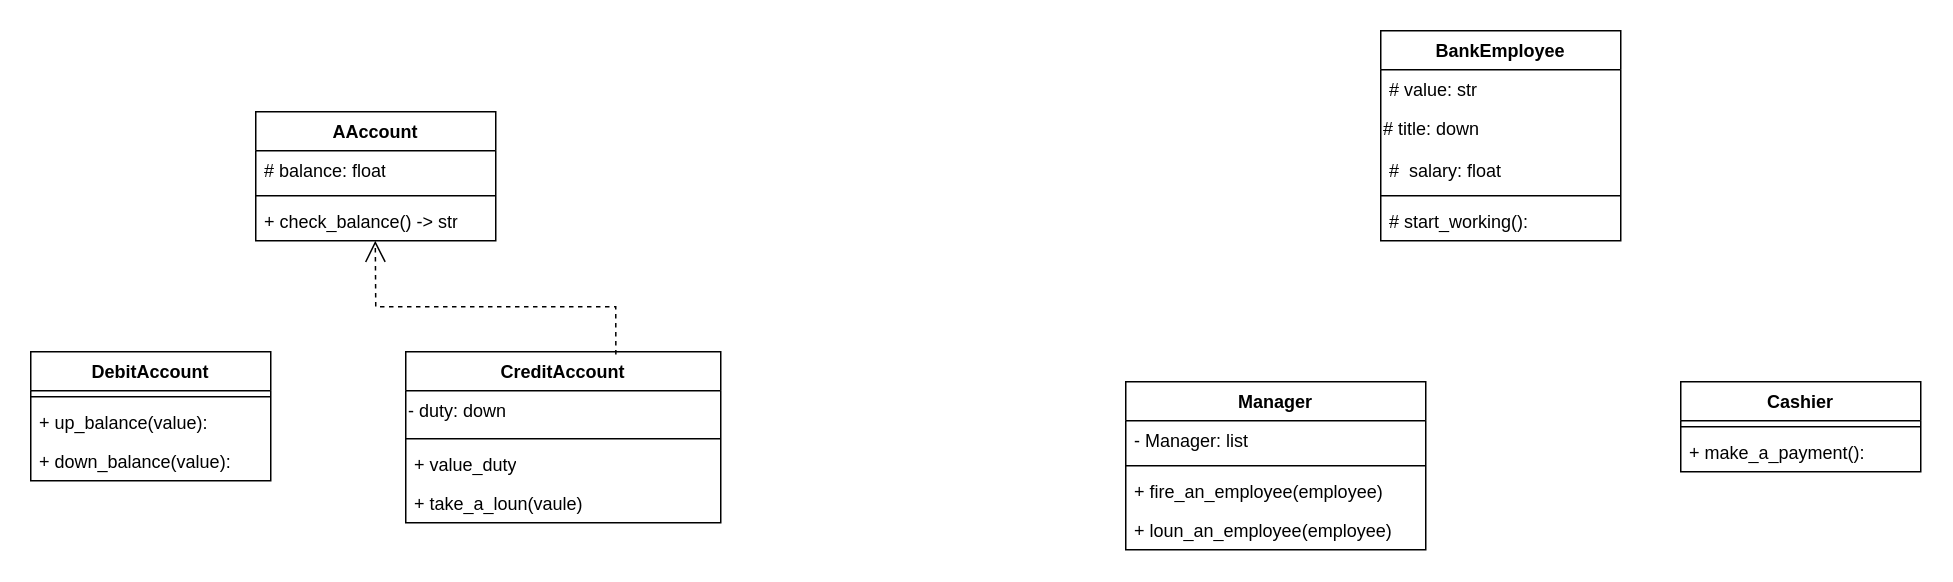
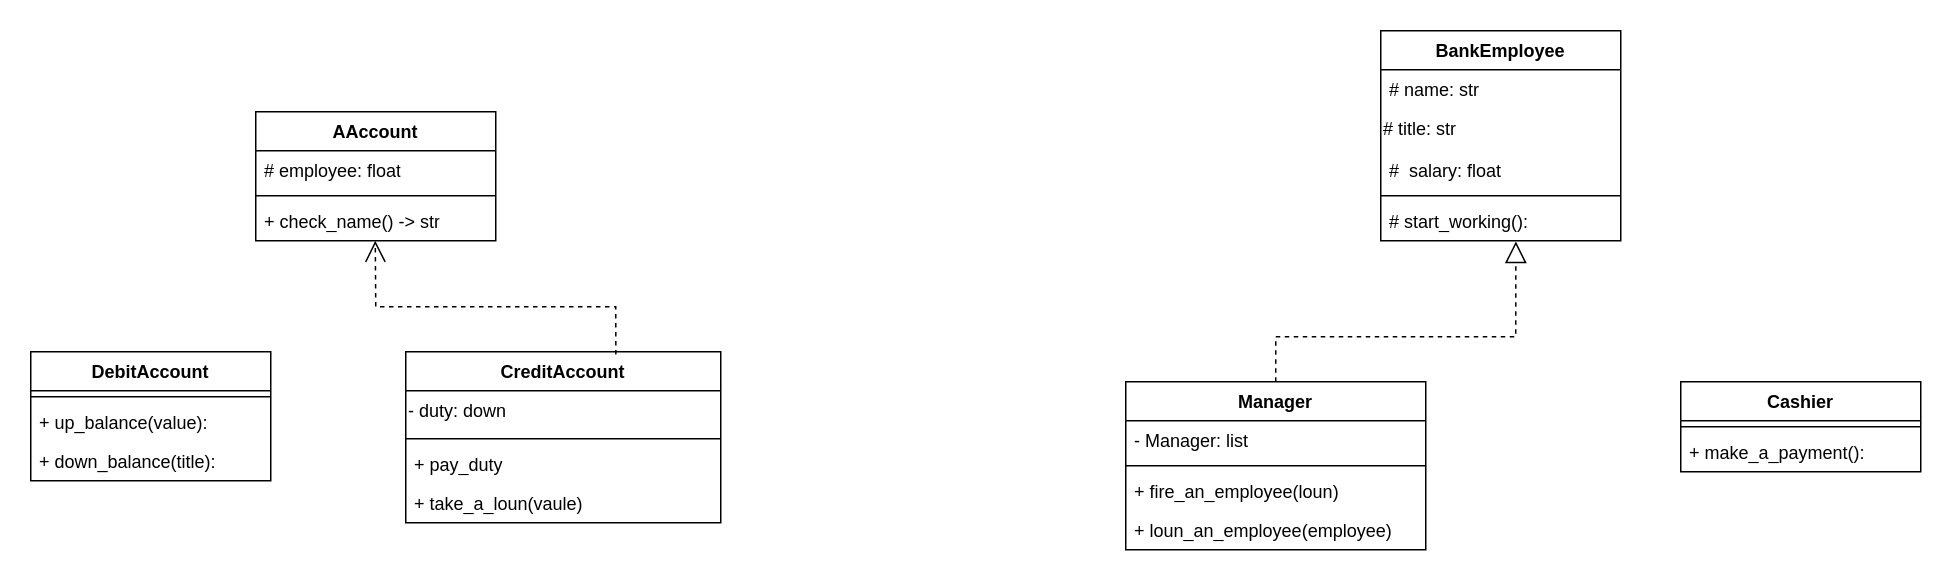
  <mxCell id="0" />
  <mxCell id="1" parent="0" />
  <mxCell id="2" value="DebitAccount" style="swimlane;fontStyle=1;align=center;verticalAlign=top;childLayout=stackLayout;horizontal=1;startSize=26;horizontalStack=0;resizeParent=1;resizeParentMax=0;resizeLast=0;collapsible=1;marginBottom=0;whiteSpace=wrap;html=1;" vertex="1" parent="1"><mxGeometry x="20" y="234" width="160" height="86" as="geometry" /></mxCell>
  <mxCell id="3" value="" style="line;strokeWidth=1;fillColor=none;align=left;verticalAlign=middle;spacingTop=-1;spacingLeft=3;spacingRight=3;rotatable=0;labelPosition=right;points=[];portConstraint=eastwest;strokeColor=inherit;" vertex="1" parent="2"><mxGeometry y="26" width="160" height="8" as="geometry" /></mxCell>
  <mxCell id="4" value="+ up_balance(value):&lt;div&gt;&lt;br&gt;&lt;/div&gt;" style="text;strokeColor=none;fillColor=none;align=left;verticalAlign=top;spacingLeft=4;spacingRight=4;overflow=hidden;rotatable=0;points=[[0,0.5],[1,0.5]];portConstraint=eastwest;whiteSpace=wrap;html=1;" vertex="1" parent="2"><mxGeometry y="34" width="160" height="26" as="geometry" /></mxCell>
- <mxCell id="5" value="+ down_balance(value):&lt;div&gt;&lt;br&gt;&lt;/div&gt;" style="text;strokeColor=none;fillColor=none;align=left;verticalAlign=top;spacingLeft=4;spacingRight=4;overflow=hidden;rotatable=0;points=[[0,0.5],[1,0.5]];portConstraint=eastwest;whiteSpace=wrap;html=1;" vertex="1" parent="2"><mxGeometry y="60" width="160" height="26" as="geometry" /></mxCell>
+ <mxCell id="5" value="+ down_balance(title):&lt;div&gt;&lt;br&gt;&lt;/div&gt;" style="text;strokeColor=none;fillColor=none;align=left;verticalAlign=top;spacingLeft=4;spacingRight=4;overflow=hidden;rotatable=0;points=[[0,0.5],[1,0.5]];portConstraint=eastwest;whiteSpace=wrap;html=1;" vertex="1" parent="2"><mxGeometry y="60" width="160" height="26" as="geometry" /></mxCell>
  <mxCell id="6" value="AAccount" style="swimlane;fontStyle=1;align=center;verticalAlign=top;childLayout=stackLayout;horizontal=1;startSize=26;horizontalStack=0;resizeParent=1;resizeParentMax=0;resizeLast=0;collapsible=1;marginBottom=0;whiteSpace=wrap;html=1;" vertex="1" parent="1"><mxGeometry x="170" y="74" width="160" height="86" as="geometry" /></mxCell>
- <mxCell id="7" value="# balance: float" style="text;strokeColor=none;fillColor=none;align=left;verticalAlign=top;spacingLeft=4;spacingRight=4;overflow=hidden;rotatable=0;points=[[0,0.5],[1,0.5]];portConstraint=eastwest;whiteSpace=wrap;html=1;" vertex="1" parent="6"><mxGeometry y="26" width="160" height="26" as="geometry" /></mxCell>
+ <mxCell id="7" value="# employee: float" style="text;strokeColor=none;fillColor=none;align=left;verticalAlign=top;spacingLeft=4;spacingRight=4;overflow=hidden;rotatable=0;points=[[0,0.5],[1,0.5]];portConstraint=eastwest;whiteSpace=wrap;html=1;" vertex="1" parent="6"><mxGeometry y="26" width="160" height="26" as="geometry" /></mxCell>
  <mxCell id="8" value="" style="line;strokeWidth=1;fillColor=none;align=left;verticalAlign=middle;spacingTop=-1;spacingLeft=3;spacingRight=3;rotatable=0;labelPosition=right;points=[];portConstraint=eastwest;strokeColor=inherit;" vertex="1" parent="6"><mxGeometry y="52" width="160" height="8" as="geometry" /></mxCell>
- <mxCell id="9" value="+ check_balance() -&amp;gt; str" style="text;strokeColor=none;fillColor=none;align=left;verticalAlign=top;spacingLeft=4;spacingRight=4;overflow=hidden;rotatable=0;points=[[0,0.5],[1,0.5]];portConstraint=eastwest;whiteSpace=wrap;html=1;" vertex="1" parent="6"><mxGeometry y="60" width="160" height="26" as="geometry" /></mxCell>
+ <mxCell id="9" value="+ check_name() -&amp;gt; str" style="text;strokeColor=none;fillColor=none;align=left;verticalAlign=top;spacingLeft=4;spacingRight=4;overflow=hidden;rotatable=0;points=[[0,0.5],[1,0.5]];portConstraint=eastwest;whiteSpace=wrap;html=1;" vertex="1" parent="6"><mxGeometry y="60" width="160" height="26" as="geometry" /></mxCell>
  <mxCell id="10" value="CreditAccount" style="swimlane;fontStyle=1;align=center;verticalAlign=top;childLayout=stackLayout;horizontal=1;startSize=26;horizontalStack=0;resizeParent=1;resizeParentMax=0;resizeLast=0;collapsible=1;marginBottom=0;whiteSpace=wrap;html=1;" vertex="1" parent="1"><mxGeometry x="270" y="234" width="210" height="114" as="geometry" /></mxCell>
  <mxCell id="11" value="- duty: down" style="text;whiteSpace=wrap;html=1;" vertex="1" parent="10"><mxGeometry y="26" width="210" height="28" as="geometry" /></mxCell>
  <mxCell id="12" value="" style="line;strokeWidth=1;fillColor=none;align=left;verticalAlign=middle;spacingTop=-1;spacingLeft=3;spacingRight=3;rotatable=0;labelPosition=right;points=[];portConstraint=eastwest;strokeColor=inherit;" vertex="1" parent="10"><mxGeometry y="54" width="210" height="8" as="geometry" /></mxCell>
- <mxCell id="13" value="+ value_duty" style="text;strokeColor=none;fillColor=none;align=left;verticalAlign=top;spacingLeft=4;spacingRight=4;overflow=hidden;rotatable=0;points=[[0,0.5],[1,0.5]];portConstraint=eastwest;whiteSpace=wrap;html=1;" vertex="1" parent="10"><mxGeometry y="62" width="210" height="26" as="geometry" /></mxCell>
+ <mxCell id="13" value="+ pay_duty" style="text;strokeColor=none;fillColor=none;align=left;verticalAlign=top;spacingLeft=4;spacingRight=4;overflow=hidden;rotatable=0;points=[[0,0.5],[1,0.5]];portConstraint=eastwest;whiteSpace=wrap;html=1;" vertex="1" parent="10"><mxGeometry y="62" width="210" height="26" as="geometry" /></mxCell>
  <mxCell id="14" value="&lt;div&gt;+ take_a_loun(vaule)&lt;/div&gt;" style="text;strokeColor=none;fillColor=none;align=left;verticalAlign=top;spacingLeft=4;spacingRight=4;overflow=hidden;rotatable=0;points=[[0,0.5],[1,0.5]];portConstraint=eastwest;whiteSpace=wrap;html=1;" vertex="1" parent="10"><mxGeometry y="88" width="210" height="26" as="geometry" /></mxCell>
  <mxCell id="15" value="BankEmployee" style="swimlane;fontStyle=1;align=center;verticalAlign=top;childLayout=stackLayout;horizontal=1;startSize=26;horizontalStack=0;resizeParent=1;resizeParentMax=0;resizeLast=0;collapsible=1;marginBottom=0;whiteSpace=wrap;html=1;" vertex="1" parent="1"><mxGeometry x="920" y="20" width="160" height="140" as="geometry" /></mxCell>
- <mxCell id="16" value="# value: str&amp;nbsp;&amp;nbsp;" style="text;strokeColor=none;fillColor=none;align=left;verticalAlign=top;spacingLeft=4;spacingRight=4;overflow=hidden;rotatable=0;points=[[0,0.5],[1,0.5]];portConstraint=eastwest;whiteSpace=wrap;html=1;" vertex="1" parent="15"><mxGeometry y="26" width="160" height="26" as="geometry" /></mxCell>
- <mxCell id="17" value="# title: down" style="text;whiteSpace=wrap;html=1;" vertex="1" parent="15"><mxGeometry y="52" width="160" height="28" as="geometry" /></mxCell>
+ <mxCell id="16" value="# name: str&amp;nbsp;&amp;nbsp;" style="text;strokeColor=none;fillColor=none;align=left;verticalAlign=top;spacingLeft=4;spacingRight=4;overflow=hidden;rotatable=0;points=[[0,0.5],[1,0.5]];portConstraint=eastwest;whiteSpace=wrap;html=1;" vertex="1" parent="15"><mxGeometry y="26" width="160" height="26" as="geometry" /></mxCell>
+ <mxCell id="17" value="# title: str" style="text;whiteSpace=wrap;html=1;" vertex="1" parent="15"><mxGeometry y="52" width="160" height="28" as="geometry" /></mxCell>
  <mxCell id="18" value="#&amp;nbsp; salary: float&lt;div&gt;&lt;br&gt;&lt;/div&gt;&lt;div&gt;&lt;br&gt;&lt;/div&gt;&lt;div&gt;&lt;br&gt;&lt;/div&gt;" style="text;strokeColor=none;fillColor=none;align=left;verticalAlign=top;spacingLeft=4;spacingRight=4;overflow=hidden;rotatable=0;points=[[0,0.5],[1,0.5]];portConstraint=eastwest;whiteSpace=wrap;html=1;" vertex="1" parent="15"><mxGeometry y="80" width="160" height="26" as="geometry" /></mxCell>
  <mxCell id="19" value="" style="line;strokeWidth=1;fillColor=none;align=left;verticalAlign=middle;spacingTop=-1;spacingLeft=3;spacingRight=3;rotatable=0;labelPosition=right;points=[];portConstraint=eastwest;strokeColor=inherit;" vertex="1" parent="15"><mxGeometry y="106" width="160" height="8" as="geometry" /></mxCell>
  <mxCell id="20" value="#&amp;nbsp;start_working():" style="text;strokeColor=none;fillColor=none;align=left;verticalAlign=top;spacingLeft=4;spacingRight=4;overflow=hidden;rotatable=0;points=[[0,0.5],[1,0.5]];portConstraint=eastwest;whiteSpace=wrap;html=1;" vertex="1" parent="15"><mxGeometry y="114" width="160" height="26" as="geometry" /></mxCell>
  <mxCell id="21" value="" style="endArrow=open;dashed=1;endFill=0;endSize=12;html=1;rounded=0;exitX=0.667;exitY=0.016;exitDx=0;exitDy=0;exitPerimeter=0;entryX=0.498;entryY=1.001;entryDx=0;entryDy=0;entryPerimeter=0;" edge="1" parent="1" source="10" target="9"><mxGeometry width="160" relative="1" as="geometry"><mxPoint x="410" y="234" as="sourcePoint" /><mxPoint x="250" y="160" as="targetPoint" /><Array as="points"><mxPoint x="410" y="204" /><mxPoint x="250" y="204" /></Array></mxGeometry></mxCell>
  <mxCell id="22" value="Manager" style="swimlane;fontStyle=1;align=center;verticalAlign=top;childLayout=stackLayout;horizontal=1;startSize=26;horizontalStack=0;resizeParent=1;resizeParentMax=0;resizeLast=0;collapsible=1;marginBottom=0;whiteSpace=wrap;html=1;" vertex="1" parent="1"><mxGeometry x="750" y="254" width="200" height="112" as="geometry" /></mxCell>
  <mxCell id="23" value="- Manager: list" style="text;strokeColor=none;fillColor=none;align=left;verticalAlign=top;spacingLeft=4;spacingRight=4;overflow=hidden;rotatable=0;points=[[0,0.5],[1,0.5]];portConstraint=eastwest;whiteSpace=wrap;html=1;" vertex="1" parent="22"><mxGeometry y="26" width="200" height="26" as="geometry" /></mxCell>
  <mxCell id="24" value="" style="line;strokeWidth=1;fillColor=none;align=left;verticalAlign=middle;spacingTop=-1;spacingLeft=3;spacingRight=3;rotatable=0;labelPosition=right;points=[];portConstraint=eastwest;strokeColor=inherit;" vertex="1" parent="22"><mxGeometry y="52" width="200" height="8" as="geometry" /></mxCell>
- <mxCell id="25" value="+&amp;nbsp;fire_an_employee(employee)" style="text;strokeColor=none;fillColor=none;align=left;verticalAlign=top;spacingLeft=4;spacingRight=4;overflow=hidden;rotatable=0;points=[[0,0.5],[1,0.5]];portConstraint=eastwest;whiteSpace=wrap;html=1;" vertex="1" parent="22"><mxGeometry y="60" width="200" height="26" as="geometry" /></mxCell>
+ <mxCell id="25" value="+&amp;nbsp;fire_an_employee(loun)" style="text;strokeColor=none;fillColor=none;align=left;verticalAlign=top;spacingLeft=4;spacingRight=4;overflow=hidden;rotatable=0;points=[[0,0.5],[1,0.5]];portConstraint=eastwest;whiteSpace=wrap;html=1;" vertex="1" parent="22"><mxGeometry y="60" width="200" height="26" as="geometry" /></mxCell>
  <mxCell id="26" value="+ loun_an_employee(employee)" style="text;strokeColor=none;fillColor=none;align=left;verticalAlign=top;spacingLeft=4;spacingRight=4;overflow=hidden;rotatable=0;points=[[0,0.5],[1,0.5]];portConstraint=eastwest;whiteSpace=wrap;html=1;" vertex="1" parent="22"><mxGeometry y="86" width="200" height="26" as="geometry" /></mxCell>
  <mxCell id="27" value="Cashier" style="swimlane;fontStyle=1;align=center;verticalAlign=top;childLayout=stackLayout;horizontal=1;startSize=26;horizontalStack=0;resizeParent=1;resizeParentMax=0;resizeLast=0;collapsible=1;marginBottom=0;whiteSpace=wrap;html=1;" vertex="1" parent="1"><mxGeometry x="1120" y="254" width="160" height="60" as="geometry" /></mxCell>
  <mxCell id="28" value="" style="line;strokeWidth=1;fillColor=none;align=left;verticalAlign=middle;spacingTop=-1;spacingLeft=3;spacingRight=3;rotatable=0;labelPosition=right;points=[];portConstraint=eastwest;strokeColor=inherit;" vertex="1" parent="27"><mxGeometry y="26" width="160" height="8" as="geometry" /></mxCell>
  <mxCell id="29" value="+&amp;nbsp;make_a_payment():" style="text;strokeColor=none;fillColor=none;align=left;verticalAlign=top;spacingLeft=4;spacingRight=4;overflow=hidden;rotatable=0;points=[[0,0.5],[1,0.5]];portConstraint=eastwest;whiteSpace=wrap;html=1;" vertex="1" parent="27"><mxGeometry y="34" width="160" height="26" as="geometry" /></mxCell>
+ <mxCell id="30" value="" style="endArrow=block;dashed=1;endFill=0;endSize=12;html=1;rounded=0;entryX=0.563;entryY=1.017;entryDx=0;entryDy=0;entryPerimeter=0;exitX=0.5;exitY=0;exitDx=0;exitDy=0;" edge="1" parent="1" source="22" target="20"><mxGeometry width="160" relative="1" as="geometry"><mxPoint x="830" y="224" as="sourcePoint" /><mxPoint x="990" y="224" as="targetPoint" /><Array as="points"><mxPoint x="850" y="224" /><mxPoint x="1010" y="224" /></Array></mxGeometry></mxCell>
